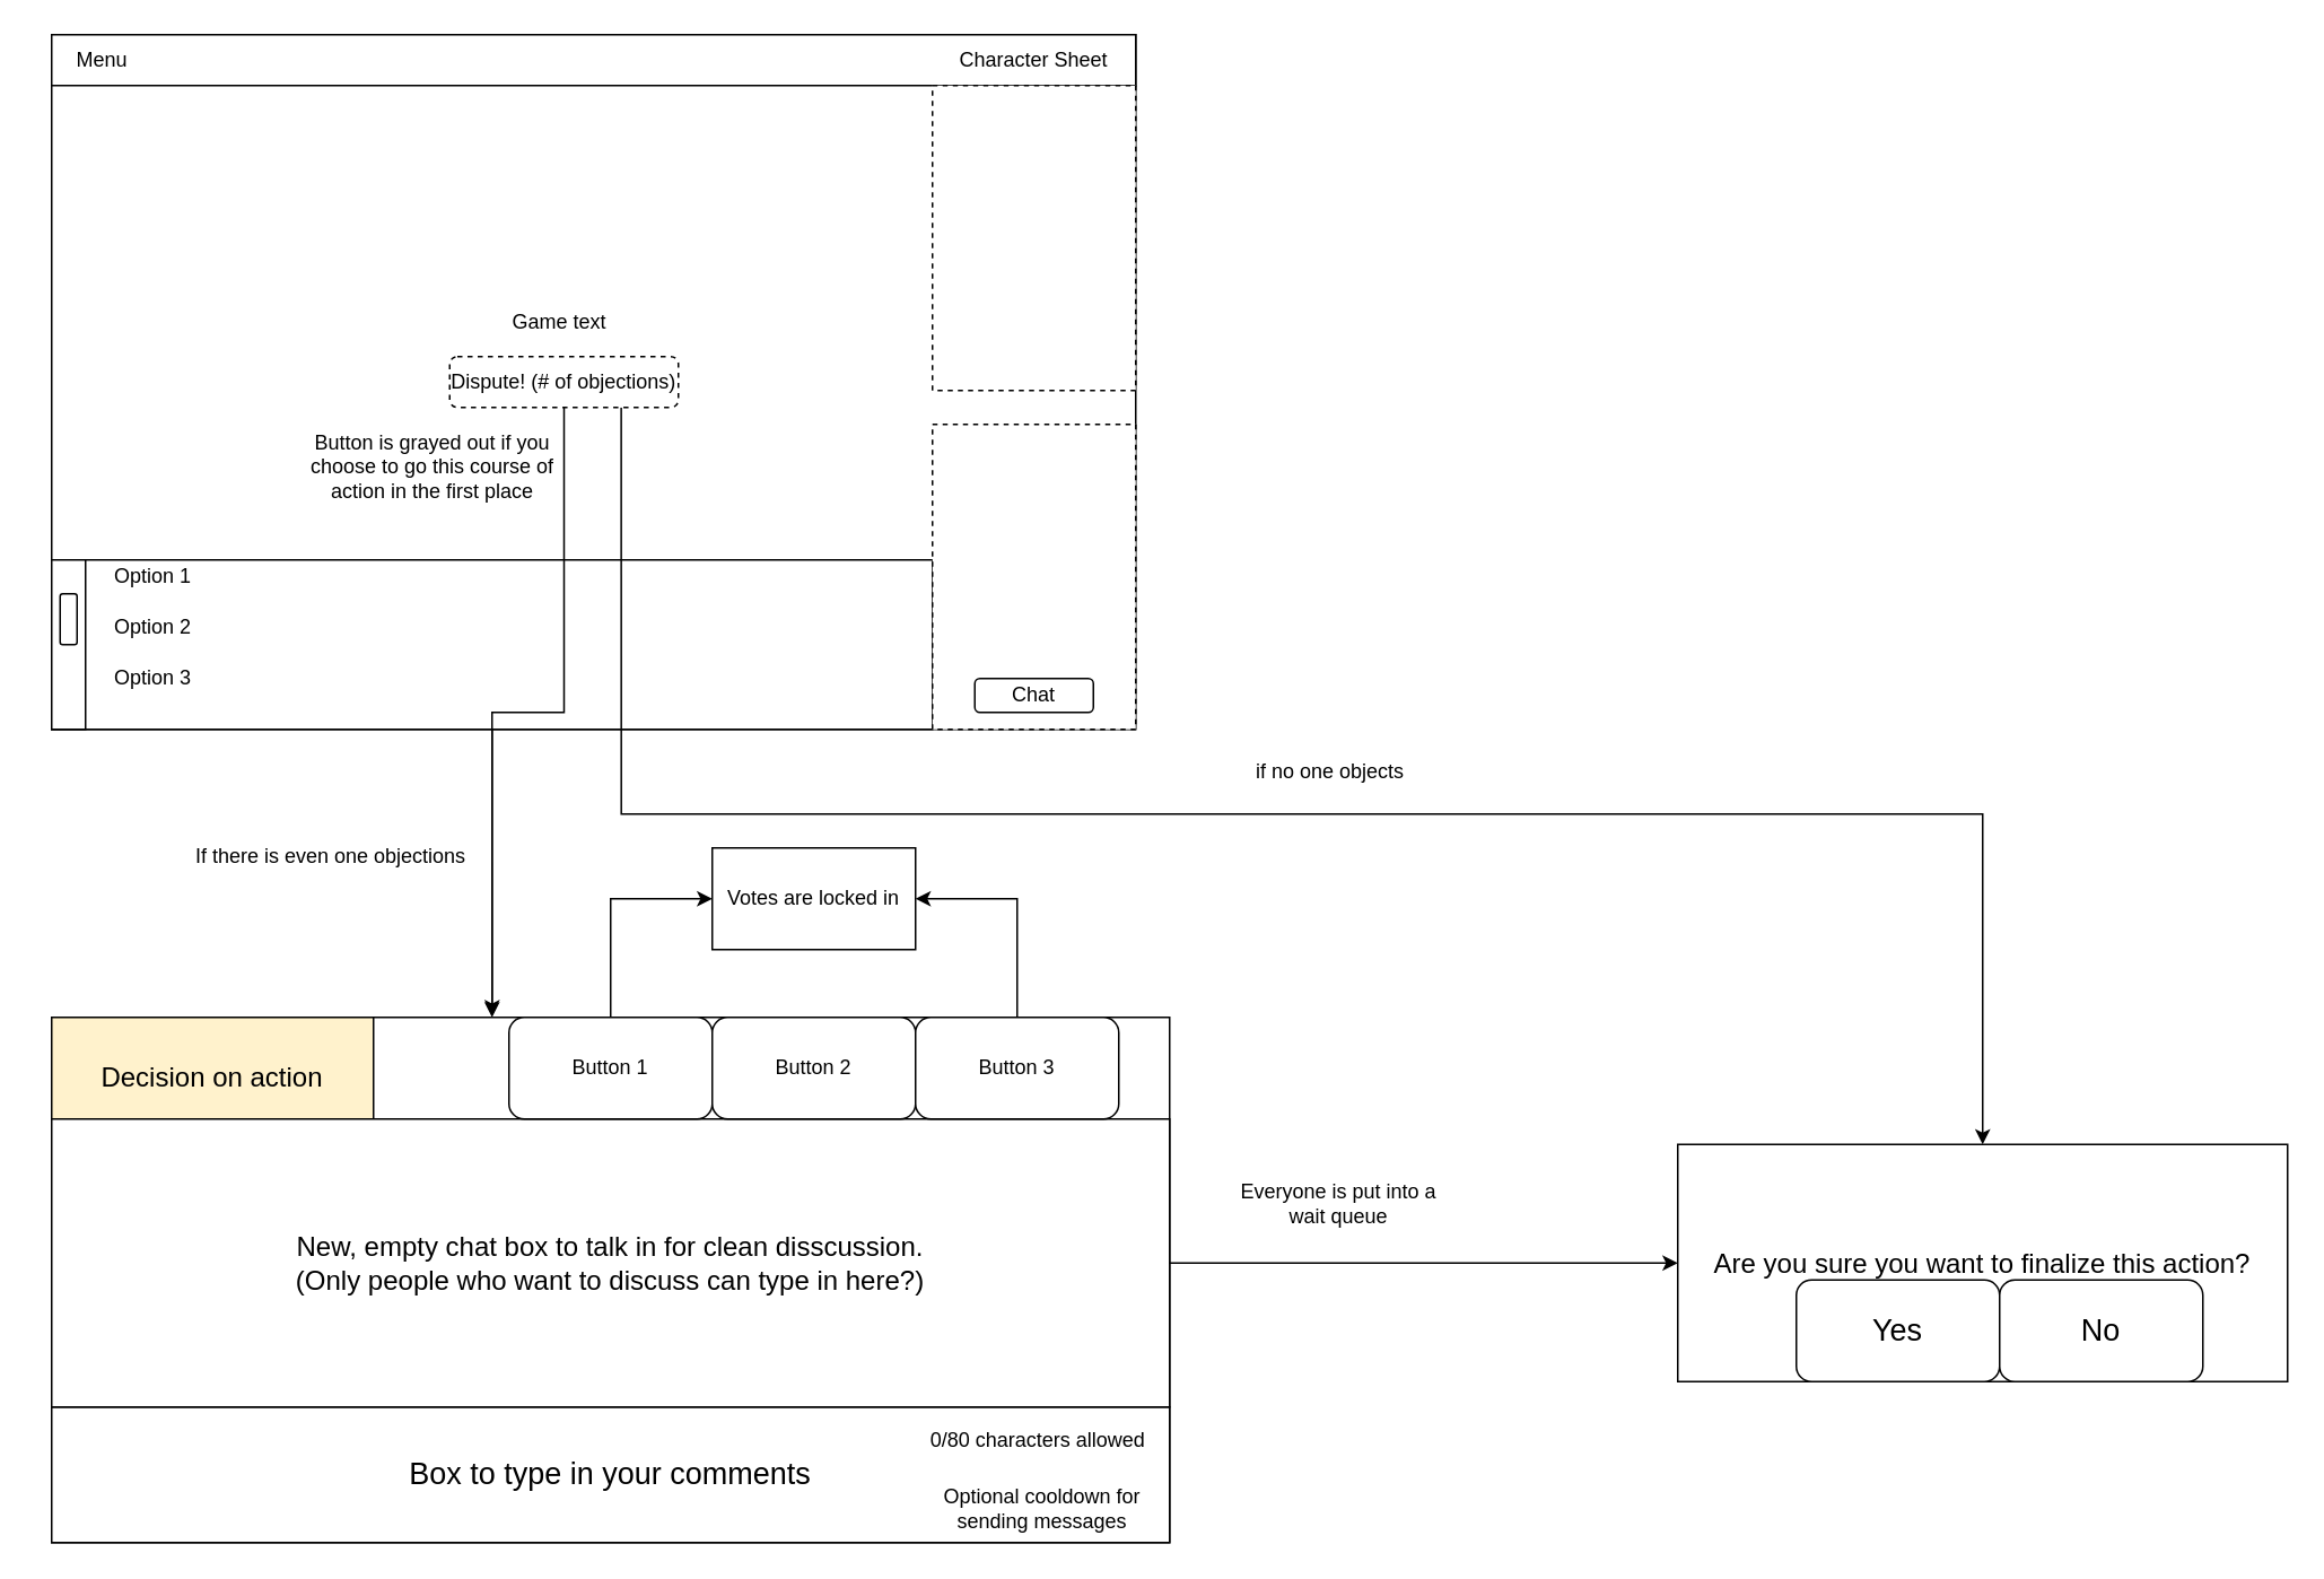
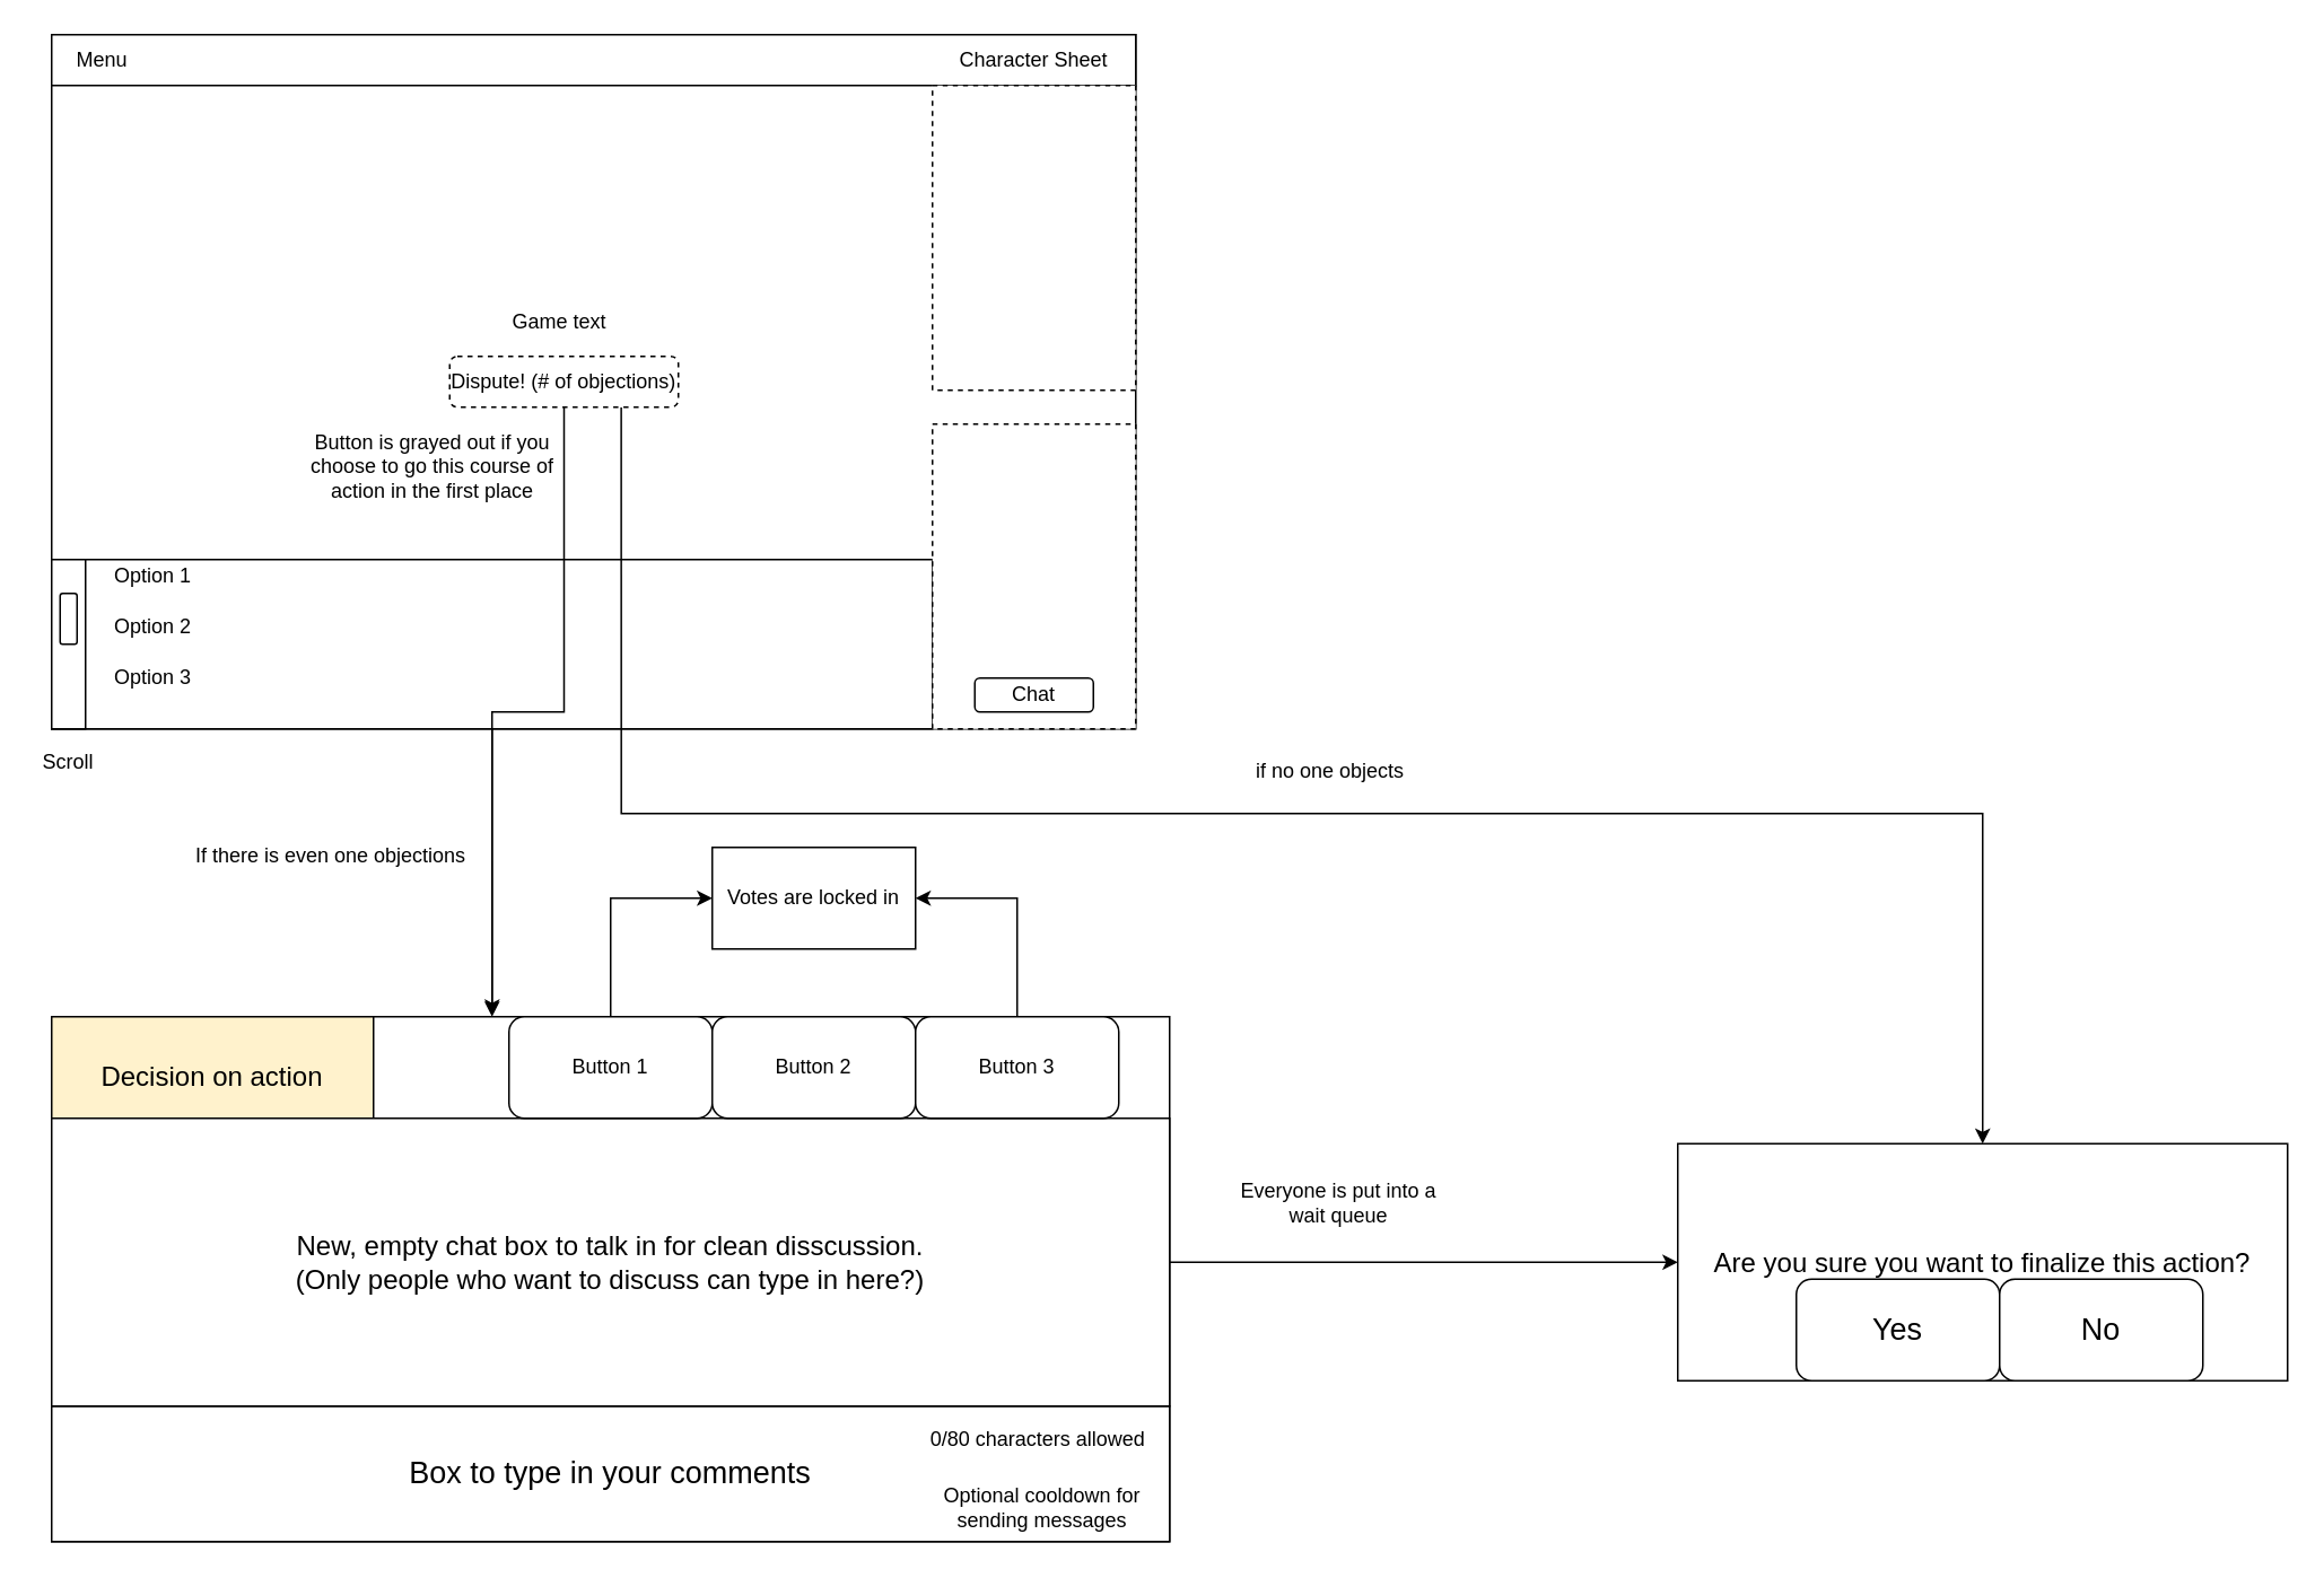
  <mxCell id="0" />
  <mxCell id="1" parent="0" />
  <mxCell id="2" value="" style="rounded=0;whiteSpace=wrap;html=1;" parent="1" vertex="1"><mxGeometry x="30" y="600" width="660" height="310" as="geometry" /></mxCell>
  <mxCell id="3" value="&lt;span style=&quot;font-size: 18px&quot;&gt;Box to type in your comments&lt;/span&gt;" style="rounded=0;whiteSpace=wrap;html=1;" parent="1" vertex="1"><mxGeometry x="30" y="830" width="660" height="80" as="geometry" /></mxCell>
  <mxCell id="4" value="" style="rounded=0;whiteSpace=wrap;html=1;" parent="1" vertex="1"><mxGeometry x="30" y="20" width="640" height="410" as="geometry" /></mxCell>
  <mxCell id="5" style="edgeStyle=orthogonalEdgeStyle;rounded=0;orthogonalLoop=1;jettySize=auto;html=1;" parent="1" source="6" edge="1"><mxGeometry relative="1" as="geometry"><mxPoint x="290" y="600" as="targetPoint" /></mxGeometry></mxCell>
  <mxCell id="6" value="" style="rounded=0;whiteSpace=wrap;html=1;" parent="1" vertex="1"><mxGeometry x="30" y="330" width="520" height="100" as="geometry" /></mxCell>
  <mxCell id="7" value="" style="rounded=0;whiteSpace=wrap;html=1;dashed=1;" parent="1" vertex="1"><mxGeometry x="550" y="250" width="120" height="180" as="geometry" /></mxCell>
  <mxCell id="8" value="" style="rounded=0;whiteSpace=wrap;html=1;" parent="1" vertex="1"><mxGeometry x="30" y="20" width="640" height="30" as="geometry" /></mxCell>
  <mxCell id="9" value="Game text" style="text;html=1;strokeColor=none;fillColor=none;align=center;verticalAlign=middle;whiteSpace=wrap;rounded=0;" parent="1" vertex="1"><mxGeometry x="300" y="180" width="60" height="20" as="geometry" /></mxCell>
  <mxCell id="10" value="Option 1&lt;span style=&quot;color: rgba(0 , 0 , 0 , 0) ; font-family: monospace ; font-size: 0px&quot;&gt;%3CmxGraphModel%3E%3Croot%3E%3CmxCell%20id%3D%220%22%2F%3E%3CmxCell%20id%3D%221%22%20parent%3D%220%22%2F%3E%3CmxCell%20id%3D%222%22%20value%3D%22Game%20text%22%20style%3D%22text%3Bhtml%3D1%3BstrokeColor%3Dnone%3BfillColor%3Dnone%3Balign%3Dcenter%3BverticalAlign%3Dmiddle%3BwhiteSpace%3Dwrap%3Brounded%3D0%3B%22%20vertex%3D%221%22%20parent%3D%221%22%3E%3CmxGeometry%20x%3D%22370%22%20y%3D%22200%22%20width%3D%2260%22%20height%3D%2220%22%20as%3D%22geometry%22%2F%3E%3C%2FmxCell%3E%3C%2Froot%3E%3C%2FmxGraphModel%3E&lt;/span&gt;" style="text;html=1;strokeColor=none;fillColor=none;align=center;verticalAlign=middle;whiteSpace=wrap;rounded=0;" parent="1" vertex="1"><mxGeometry x="60" y="330" width="60" height="20" as="geometry" /></mxCell>
  <mxCell id="11" value="Option 2" style="text;html=1;strokeColor=none;fillColor=none;align=center;verticalAlign=middle;whiteSpace=wrap;rounded=0;" parent="1" vertex="1"><mxGeometry x="60" y="360" width="60" height="20" as="geometry" /></mxCell>
  <mxCell id="12" value="Option 3" style="text;html=1;strokeColor=none;fillColor=none;align=center;verticalAlign=middle;whiteSpace=wrap;rounded=0;" parent="1" vertex="1"><mxGeometry x="60" y="390" width="60" height="20" as="geometry" /></mxCell>
  <mxCell id="13" value="Menu" style="text;html=1;strokeColor=none;fillColor=none;align=center;verticalAlign=middle;whiteSpace=wrap;rounded=0;" parent="1" vertex="1"><mxGeometry x="30" y="25" width="60" height="20" as="geometry" /></mxCell>
  <mxCell id="14" value="Character Sheet" style="text;html=1;strokeColor=none;fillColor=none;align=center;verticalAlign=middle;whiteSpace=wrap;rounded=0;" parent="1" vertex="1"><mxGeometry x="560" y="25" width="100" height="20" as="geometry" /></mxCell>
  <mxCell id="15" value="" style="rounded=0;whiteSpace=wrap;html=1;dashed=1;" parent="1" vertex="1"><mxGeometry x="550" y="50" width="120" height="180" as="geometry" /></mxCell>
  <mxCell id="16" value="Chat" style="rounded=1;whiteSpace=wrap;html=1;" parent="1" vertex="1"><mxGeometry x="575" y="400" width="70" height="20" as="geometry" /></mxCell>
  <mxCell id="17" style="edgeStyle=orthogonalEdgeStyle;rounded=0;orthogonalLoop=1;jettySize=auto;html=1;entryX=0.394;entryY=-0.004;entryDx=0;entryDy=0;entryPerimeter=0;" parent="1" source="19" target="2" edge="1"><mxGeometry relative="1" as="geometry" /></mxCell>
  <mxCell id="18" style="edgeStyle=orthogonalEdgeStyle;rounded=0;orthogonalLoop=1;jettySize=auto;html=1;exitX=0.75;exitY=1;exitDx=0;exitDy=0;" edge="1" parent="1" source="19" target="33"><mxGeometry relative="1" as="geometry"><Array as="points"><mxPoint x="366" y="480" /><mxPoint x="1170" y="480" /></Array></mxGeometry></mxCell>
  <mxCell id="19" value="Dispute! (# of objections)" style="rounded=1;whiteSpace=wrap;html=1;dashed=1;" parent="1" vertex="1"><mxGeometry x="265" y="210" width="135" height="30" as="geometry" /></mxCell>
  <mxCell id="20" value="" style="rounded=0;whiteSpace=wrap;html=1;" parent="1" vertex="1"><mxGeometry x="30" y="330" width="20" height="100" as="geometry" /></mxCell>
  <mxCell id="21" value="" style="rounded=1;whiteSpace=wrap;html=1;" parent="1" vertex="1"><mxGeometry x="35" y="350" width="10" height="30" as="geometry" /></mxCell>
+ <mxCell id="22" value="Scroll" style="text;html=1;strokeColor=none;fillColor=none;align=center;verticalAlign=middle;whiteSpace=wrap;rounded=0;" parent="1" vertex="1"><mxGeometry x="20" y="440" width="40" height="20" as="geometry" /></mxCell>
  <mxCell id="23" value="&lt;font size=&quot;3&quot;&gt;Decision on action&lt;/font&gt;" style="rounded=0;whiteSpace=wrap;html=1;fillColor=#fff2cc;" parent="1" vertex="1"><mxGeometry x="30" y="600" width="190" height="70" as="geometry" /></mxCell>
  <mxCell id="24" style="edgeStyle=orthogonalEdgeStyle;rounded=0;orthogonalLoop=1;jettySize=auto;html=1;" parent="1" source="25" edge="1"><mxGeometry relative="1" as="geometry"><mxPoint x="990" y="745" as="targetPoint" /></mxGeometry></mxCell>
  <mxCell id="25" value="&lt;font size=&quot;3&quot;&gt;New, empty chat box to talk in for clean disscussion.&lt;br&gt;(Only people who want to discuss can type in here?)&lt;br&gt;&lt;/font&gt;" style="rounded=0;whiteSpace=wrap;html=1;" parent="1" vertex="1"><mxGeometry x="30" y="660" width="660" height="170" as="geometry" /></mxCell>
  <mxCell id="26" value="0/80 characters allowed" style="text;html=1;strokeColor=none;fillColor=none;align=center;verticalAlign=middle;whiteSpace=wrap;rounded=0;" parent="1" vertex="1"><mxGeometry x="535" y="830" width="155" height="40" as="geometry" /></mxCell>
  <mxCell id="27" value="Optional cooldown for sending messages" style="text;html=1;strokeColor=none;fillColor=none;align=center;verticalAlign=middle;whiteSpace=wrap;rounded=0;" parent="1" vertex="1"><mxGeometry x="540" y="870" width="150" height="40" as="geometry" /></mxCell>
  <mxCell id="28" style="edgeStyle=orthogonalEdgeStyle;rounded=0;orthogonalLoop=1;jettySize=auto;html=1;entryX=0;entryY=0.5;entryDx=0;entryDy=0;" edge="1" parent="1" source="29" target="39"><mxGeometry relative="1" as="geometry" /></mxCell>
  <mxCell id="29" value="Button 1" style="rounded=1;whiteSpace=wrap;html=1;" parent="1" vertex="1"><mxGeometry x="300" y="600" width="120" height="60" as="geometry" /></mxCell>
  <mxCell id="30" value="Button 2" style="rounded=1;whiteSpace=wrap;html=1;" parent="1" vertex="1"><mxGeometry x="420" y="600" width="120" height="60" as="geometry" /></mxCell>
  <mxCell id="31" style="edgeStyle=orthogonalEdgeStyle;rounded=0;orthogonalLoop=1;jettySize=auto;html=1;entryX=1;entryY=0.5;entryDx=0;entryDy=0;" edge="1" parent="1" source="32" target="39"><mxGeometry relative="1" as="geometry" /></mxCell>
  <mxCell id="32" value="Button 3" style="rounded=1;whiteSpace=wrap;html=1;" parent="1" vertex="1"><mxGeometry x="540" y="600" width="120" height="60" as="geometry" /></mxCell>
  <mxCell id="33" value="&lt;font size=&quot;3&quot;&gt;Are you sure you want to finalize this action?&lt;/font&gt;" style="rounded=0;whiteSpace=wrap;html=1;" parent="1" vertex="1"><mxGeometry x="990" y="675" width="360" height="140" as="geometry" /></mxCell>
  <mxCell id="34" value="&lt;font style=&quot;font-size: 18px&quot;&gt;Yes&lt;/font&gt;" style="rounded=1;whiteSpace=wrap;html=1;" parent="1" vertex="1"><mxGeometry x="1060" y="755" width="120" height="60" as="geometry" /></mxCell>
  <mxCell id="35" value="&lt;font style=&quot;font-size: 18px&quot;&gt;No&lt;/font&gt;" style="rounded=1;whiteSpace=wrap;html=1;" parent="1" vertex="1"><mxGeometry x="1180" y="755" width="120" height="60" as="geometry" /></mxCell>
  <mxCell id="36" value="Button is grayed out if you choose to go this course of action in the first place" style="text;html=1;strokeColor=none;fillColor=none;align=center;verticalAlign=middle;whiteSpace=wrap;rounded=0;" vertex="1" parent="1"><mxGeometry x="180" y="250" width="150" height="50" as="geometry" /></mxCell>
  <mxCell id="37" value="If there is even one objections" style="text;html=1;strokeColor=none;fillColor=none;align=center;verticalAlign=middle;whiteSpace=wrap;rounded=0;" vertex="1" parent="1"><mxGeometry x="110" y="470" width="170" height="70" as="geometry" /></mxCell>
  <mxCell id="38" value="if no one objects" style="text;html=1;strokeColor=none;fillColor=none;align=center;verticalAlign=middle;whiteSpace=wrap;rounded=0;" vertex="1" parent="1"><mxGeometry x="730" y="430" width="110" height="50" as="geometry" /></mxCell>
  <mxCell id="39" value="Votes are locked in" style="rounded=0;whiteSpace=wrap;html=1;" vertex="1" parent="1"><mxGeometry x="420" y="500" width="120" height="60" as="geometry" /></mxCell>
  <mxCell id="40" value="Everyone is put into a wait queue" style="text;html=1;strokeColor=none;fillColor=none;align=center;verticalAlign=middle;whiteSpace=wrap;rounded=0;" vertex="1" parent="1"><mxGeometry x="730" y="690" width="120" height="40" as="geometry" /></mxCell>
